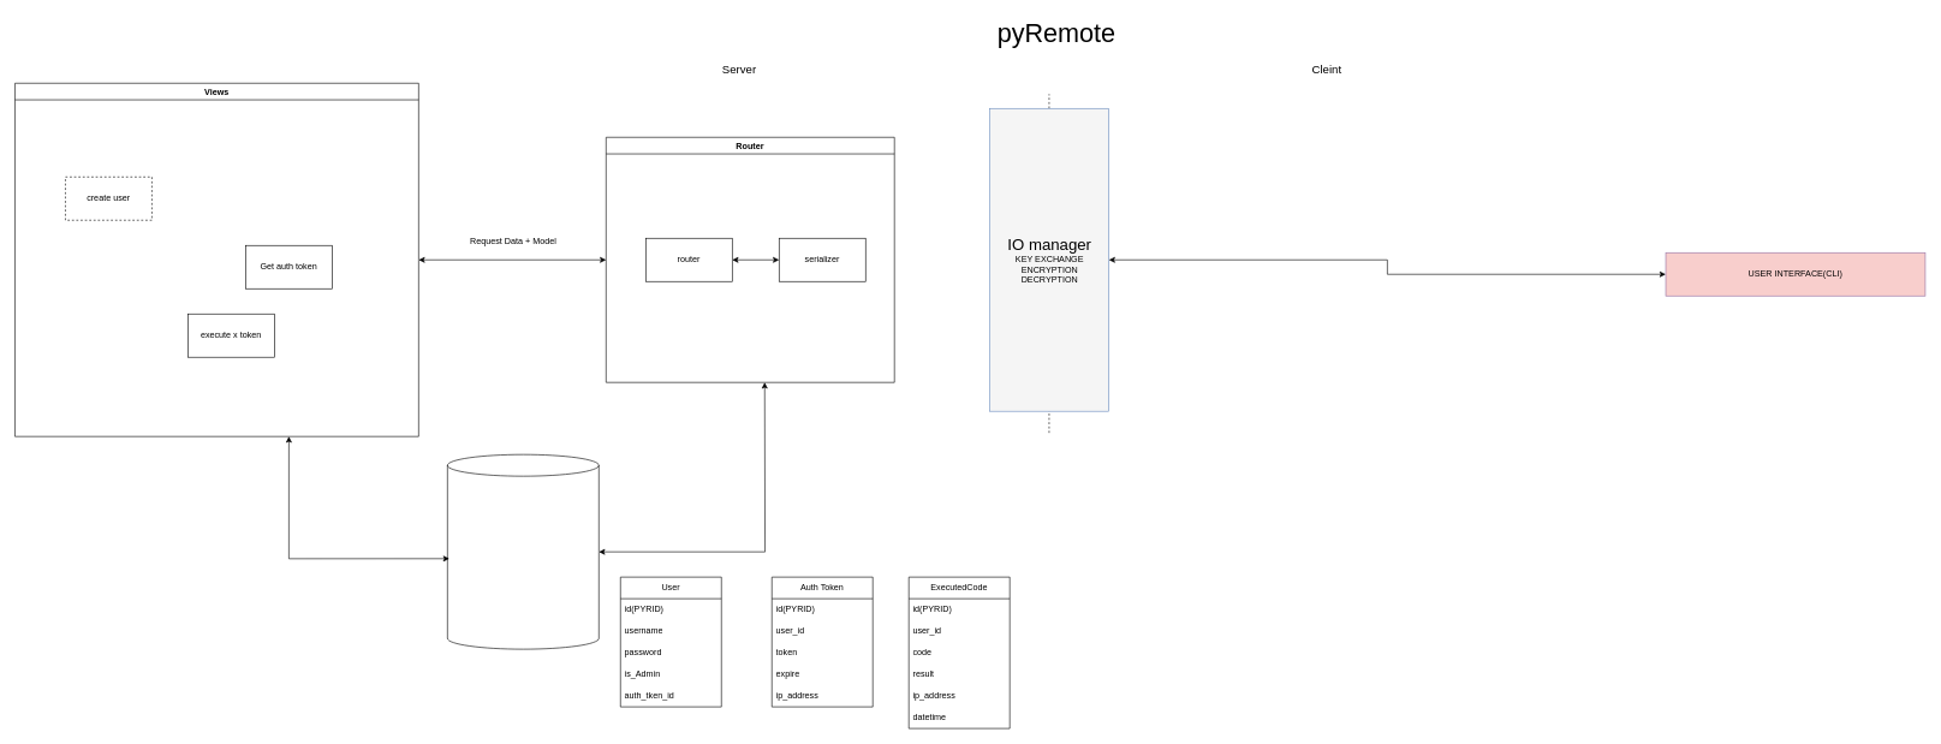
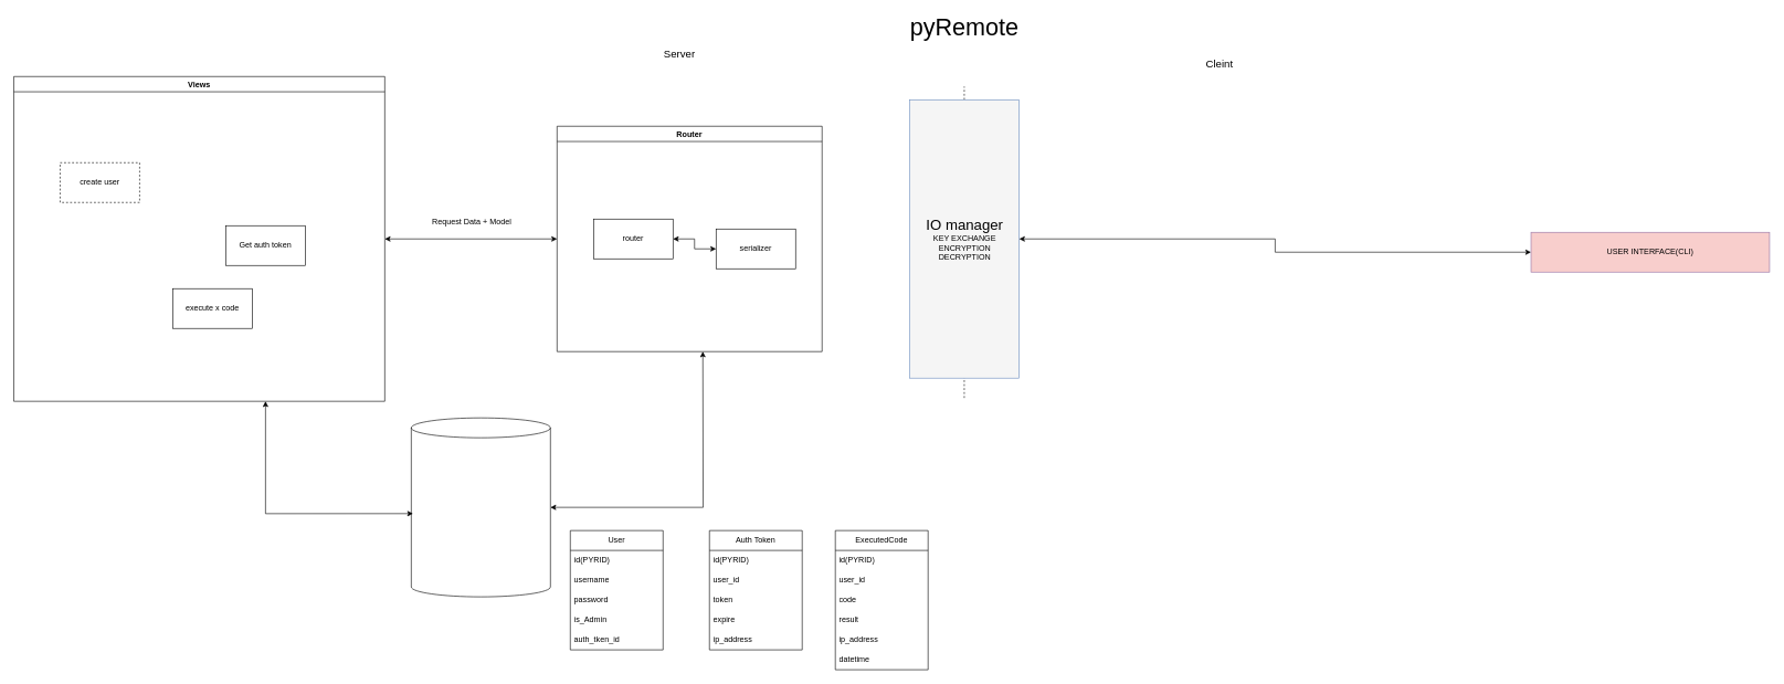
  <mxCell id="0" />
  <mxCell id="1" parent="0" />
- <mxCell id="2" value="pyRemote" style="text;html=1;strokeColor=none;fillColor=none;align=center;verticalAlign=middle;whiteSpace=wrap;rounded=0;fontSize=36;" vertex="1" parent="1"><mxGeometry x="1320" y="25" width="290" height="40" as="geometry" /></mxCell>
+ <mxCell id="2" value="pyRemote" style="text;html=1;strokeColor=none;fillColor=none;align=center;verticalAlign=middle;whiteSpace=wrap;rounded=0;fontSize=36;" vertex="1" parent="1"><mxGeometry x="1310" y="20" width="290" height="40" as="geometry" /></mxCell>
  <mxCell id="3" value="" style="endArrow=none;dashed=1;html=1;rounded=0;" edge="1" parent="1"><mxGeometry width="50" height="50" relative="1" as="geometry"><mxPoint x="1454.58" y="600" as="sourcePoint" /><mxPoint x="1454.58" y="130" as="targetPoint" /></mxGeometry></mxCell>
- <mxCell id="4" value="Server" style="text;html=1;strokeColor=none;fillColor=none;align=center;verticalAlign=middle;whiteSpace=wrap;rounded=0;fontSize=16;" vertex="1" parent="1"><mxGeometry x="995" y="80" width="60" height="30" as="geometry" /></mxCell>
+ <mxCell id="4" value="Server" style="text;html=1;strokeColor=none;fillColor=none;align=center;verticalAlign=middle;whiteSpace=wrap;rounded=0;fontSize=16;" vertex="1" parent="1"><mxGeometry x="995" y="65" width="60" height="30" as="geometry" /></mxCell>
  <mxCell id="5" value="Cleint" style="text;html=1;strokeColor=none;fillColor=none;align=center;verticalAlign=middle;whiteSpace=wrap;rounded=0;fontSize=16;" vertex="1" parent="1"><mxGeometry x="1810" y="80" width="60" height="30" as="geometry" /></mxCell>
  <mxCell id="6" style="edgeStyle=orthogonalEdgeStyle;rounded=0;orthogonalLoop=1;jettySize=auto;html=1;startArrow=classic;startFill=1;" edge="1" parent="1" source="7" target="21"><mxGeometry relative="1" as="geometry" /></mxCell>
  <mxCell id="7" value="&lt;div style=&quot;font-size: 22px;&quot;&gt;IO manager&lt;/div&gt;&lt;div&gt;KEY EXCHANGE&lt;/div&gt;&lt;div&gt;ENCRYPTION&lt;/div&gt;&lt;div&gt;DECRYPTION&lt;br&gt;&lt;/div&gt;" style="rounded=0;whiteSpace=wrap;html=1;fillColor=#f5f5f5;strokeColor=#6c8ebf;" vertex="1" parent="1"><mxGeometry x="1372.5" y="150" width="165" height="420" as="geometry" /></mxCell>
  <mxCell id="8" style="edgeStyle=orthogonalEdgeStyle;rounded=0;orthogonalLoop=1;jettySize=auto;html=1;entryX=1;entryY=0.5;entryDx=0;entryDy=0;startArrow=classic;startFill=1;" edge="1" parent="1" source="9" target="13"><mxGeometry relative="1" as="geometry" /></mxCell>
  <mxCell id="9" value="Router" style="swimlane;whiteSpace=wrap;html=1;" vertex="1" parent="1"><mxGeometry x="840" y="190" width="400" height="340" as="geometry" /></mxCell>
  <mxCell id="10" style="edgeStyle=orthogonalEdgeStyle;rounded=0;orthogonalLoop=1;jettySize=auto;html=1;entryX=1;entryY=0.5;entryDx=0;entryDy=0;startArrow=classic;startFill=1;" edge="1" parent="9" source="11" target="12"><mxGeometry relative="1" as="geometry" /></mxCell>
- <mxCell id="11" value="serializer" style="rounded=0;whiteSpace=wrap;html=1;" vertex="1" parent="9"><mxGeometry x="240" y="140" width="120" height="60" as="geometry" /></mxCell>
+ <mxCell id="11" value="serializer" style="rounded=0;whiteSpace=wrap;html=1;" vertex="1" parent="9"><mxGeometry x="240" y="155" width="120" height="60" as="geometry" /></mxCell>
  <mxCell id="12" value="router" style="rounded=0;whiteSpace=wrap;html=1;" vertex="1" parent="9"><mxGeometry x="55" y="140" width="120" height="60" as="geometry" /></mxCell>
  <mxCell id="13" value="Views" style="swimlane;whiteSpace=wrap;html=1;" vertex="1" parent="1"><mxGeometry x="20" y="115" width="560" height="490" as="geometry" /></mxCell>
  <mxCell id="14" value="Get auth token" style="rounded=0;whiteSpace=wrap;html=1;" vertex="1" parent="13"><mxGeometry x="320" y="225" width="120" height="60" as="geometry" /></mxCell>
  <mxCell id="15" value="create user" style="rounded=0;whiteSpace=wrap;html=1;dashed=1;" vertex="1" parent="13"><mxGeometry x="70" y="130" width="120" height="60" as="geometry" /></mxCell>
- <mxCell id="16" value="execute x token" style="rounded=0;whiteSpace=wrap;html=1;" vertex="1" parent="13"><mxGeometry x="240" y="320" width="120" height="60" as="geometry" /></mxCell>
+ <mxCell id="16" value="execute x code" style="rounded=0;whiteSpace=wrap;html=1;" vertex="1" parent="13"><mxGeometry x="240" y="320" width="120" height="60" as="geometry" /></mxCell>
  <mxCell id="17" style="edgeStyle=orthogonalEdgeStyle;rounded=0;orthogonalLoop=1;jettySize=auto;html=1;startArrow=classic;startFill=1;" edge="1" parent="1" source="18"><mxGeometry relative="1" as="geometry"><mxPoint x="1060" y="530" as="targetPoint" /></mxGeometry></mxCell>
  <mxCell id="18" value="" style="shape=cylinder3;whiteSpace=wrap;html=1;boundedLbl=1;backgroundOutline=1;size=15;" vertex="1" parent="1"><mxGeometry x="620" y="630" width="210" height="270" as="geometry" /></mxCell>
  <mxCell id="19" style="edgeStyle=orthogonalEdgeStyle;rounded=0;orthogonalLoop=1;jettySize=auto;html=1;entryX=0.012;entryY=0.535;entryDx=0;entryDy=0;entryPerimeter=0;startArrow=classic;startFill=1;" edge="1" parent="1" source="13" target="18"><mxGeometry relative="1" as="geometry"><Array as="points"><mxPoint x="400" y="774" /></Array></mxGeometry></mxCell>
  <mxCell id="20" value="Request Data + Model" style="text;html=1;strokeColor=none;fillColor=none;align=center;verticalAlign=middle;whiteSpace=wrap;rounded=0;" vertex="1" parent="1"><mxGeometry x="650" y="320" width="122.5" height="30" as="geometry" /></mxCell>
  <mxCell id="21" value="USER INTERFACE(CLI)" style="rounded=0;whiteSpace=wrap;html=1;fillColor=#f8cecc;strokeColor=#9673a6;" vertex="1" parent="1"><mxGeometry x="2310" y="350" width="360" height="60" as="geometry" /></mxCell>
  <mxCell id="22" value="User" style="swimlane;fontStyle=0;childLayout=stackLayout;horizontal=1;startSize=30;horizontalStack=0;resizeParent=1;resizeParentMax=0;resizeLast=0;collapsible=1;marginBottom=0;whiteSpace=wrap;html=1;" vertex="1" parent="1"><mxGeometry x="860" y="800" width="140" height="180" as="geometry" /></mxCell>
  <mxCell id="23" value="id(PYRID)" style="text;strokeColor=none;fillColor=none;align=left;verticalAlign=middle;spacingLeft=4;spacingRight=4;overflow=hidden;points=[[0,0.5],[1,0.5]];portConstraint=eastwest;rotatable=0;whiteSpace=wrap;html=1;" vertex="1" parent="22"><mxGeometry y="30" width="140" height="30" as="geometry" /></mxCell>
  <mxCell id="24" value="username" style="text;strokeColor=none;fillColor=none;align=left;verticalAlign=middle;spacingLeft=4;spacingRight=4;overflow=hidden;points=[[0,0.5],[1,0.5]];portConstraint=eastwest;rotatable=0;whiteSpace=wrap;html=1;" vertex="1" parent="22"><mxGeometry y="60" width="140" height="30" as="geometry" /></mxCell>
  <mxCell id="25" value="&lt;div&gt;password&lt;/div&gt;" style="text;strokeColor=none;fillColor=none;align=left;verticalAlign=middle;spacingLeft=4;spacingRight=4;overflow=hidden;points=[[0,0.5],[1,0.5]];portConstraint=eastwest;rotatable=0;whiteSpace=wrap;html=1;" vertex="1" parent="22"><mxGeometry y="90" width="140" height="30" as="geometry" /></mxCell>
  <mxCell id="26" value="is_Admin" style="text;strokeColor=none;fillColor=none;align=left;verticalAlign=middle;spacingLeft=4;spacingRight=4;overflow=hidden;points=[[0,0.5],[1,0.5]];portConstraint=eastwest;rotatable=0;whiteSpace=wrap;html=1;" vertex="1" parent="22"><mxGeometry y="120" width="140" height="30" as="geometry" /></mxCell>
  <mxCell id="27" value="auth_tken_id" style="text;strokeColor=none;fillColor=none;align=left;verticalAlign=middle;spacingLeft=4;spacingRight=4;overflow=hidden;points=[[0,0.5],[1,0.5]];portConstraint=eastwest;rotatable=0;whiteSpace=wrap;html=1;" vertex="1" parent="22"><mxGeometry y="150" width="140" height="30" as="geometry" /></mxCell>
  <mxCell id="28" value="Auth Token" style="swimlane;fontStyle=0;childLayout=stackLayout;horizontal=1;startSize=30;horizontalStack=0;resizeParent=1;resizeParentMax=0;resizeLast=0;collapsible=1;marginBottom=0;whiteSpace=wrap;html=1;" vertex="1" parent="1"><mxGeometry x="1070" y="800" width="140" height="180" as="geometry" /></mxCell>
  <mxCell id="29" value="id(PYRID)" style="text;strokeColor=none;fillColor=none;align=left;verticalAlign=middle;spacingLeft=4;spacingRight=4;overflow=hidden;points=[[0,0.5],[1,0.5]];portConstraint=eastwest;rotatable=0;whiteSpace=wrap;html=1;" vertex="1" parent="28"><mxGeometry y="30" width="140" height="30" as="geometry" /></mxCell>
  <mxCell id="30" value="user_id" style="text;strokeColor=none;fillColor=none;align=left;verticalAlign=middle;spacingLeft=4;spacingRight=4;overflow=hidden;points=[[0,0.5],[1,0.5]];portConstraint=eastwest;rotatable=0;whiteSpace=wrap;html=1;" vertex="1" parent="28"><mxGeometry y="60" width="140" height="30" as="geometry" /></mxCell>
  <mxCell id="31" value="token" style="text;strokeColor=none;fillColor=none;align=left;verticalAlign=middle;spacingLeft=4;spacingRight=4;overflow=hidden;points=[[0,0.5],[1,0.5]];portConstraint=eastwest;rotatable=0;whiteSpace=wrap;html=1;" vertex="1" parent="28"><mxGeometry y="90" width="140" height="30" as="geometry" /></mxCell>
  <mxCell id="32" value="expire" style="text;strokeColor=none;fillColor=none;align=left;verticalAlign=middle;spacingLeft=4;spacingRight=4;overflow=hidden;points=[[0,0.5],[1,0.5]];portConstraint=eastwest;rotatable=0;whiteSpace=wrap;html=1;" vertex="1" parent="28"><mxGeometry y="120" width="140" height="30" as="geometry" /></mxCell>
  <mxCell id="33" value="ip_address" style="text;strokeColor=none;fillColor=none;align=left;verticalAlign=middle;spacingLeft=4;spacingRight=4;overflow=hidden;points=[[0,0.5],[1,0.5]];portConstraint=eastwest;rotatable=0;whiteSpace=wrap;html=1;" vertex="1" parent="28"><mxGeometry y="150" width="140" height="30" as="geometry" /></mxCell>
  <mxCell id="34" value="ExecutedCode" style="swimlane;fontStyle=0;childLayout=stackLayout;horizontal=1;startSize=30;horizontalStack=0;resizeParent=1;resizeParentMax=0;resizeLast=0;collapsible=1;marginBottom=0;whiteSpace=wrap;html=1;" vertex="1" parent="1"><mxGeometry x="1260" y="800" width="140" height="210" as="geometry" /></mxCell>
  <mxCell id="35" value="id(PYRID)" style="text;strokeColor=none;fillColor=none;align=left;verticalAlign=middle;spacingLeft=4;spacingRight=4;overflow=hidden;points=[[0,0.5],[1,0.5]];portConstraint=eastwest;rotatable=0;whiteSpace=wrap;html=1;" vertex="1" parent="34"><mxGeometry y="30" width="140" height="30" as="geometry" /></mxCell>
  <mxCell id="36" value="user_id" style="text;strokeColor=none;fillColor=none;align=left;verticalAlign=middle;spacingLeft=4;spacingRight=4;overflow=hidden;points=[[0,0.5],[1,0.5]];portConstraint=eastwest;rotatable=0;whiteSpace=wrap;html=1;" vertex="1" parent="34"><mxGeometry y="60" width="140" height="30" as="geometry" /></mxCell>
  <mxCell id="37" value="code" style="text;strokeColor=none;fillColor=none;align=left;verticalAlign=middle;spacingLeft=4;spacingRight=4;overflow=hidden;points=[[0,0.5],[1,0.5]];portConstraint=eastwest;rotatable=0;whiteSpace=wrap;html=1;" vertex="1" parent="34"><mxGeometry y="90" width="140" height="30" as="geometry" /></mxCell>
  <mxCell id="38" value="result" style="text;strokeColor=none;fillColor=none;align=left;verticalAlign=middle;spacingLeft=4;spacingRight=4;overflow=hidden;points=[[0,0.5],[1,0.5]];portConstraint=eastwest;rotatable=0;whiteSpace=wrap;html=1;" vertex="1" parent="34"><mxGeometry y="120" width="140" height="30" as="geometry" /></mxCell>
  <mxCell id="39" value="ip_address" style="text;strokeColor=none;fillColor=none;align=left;verticalAlign=middle;spacingLeft=4;spacingRight=4;overflow=hidden;points=[[0,0.5],[1,0.5]];portConstraint=eastwest;rotatable=0;whiteSpace=wrap;html=1;" vertex="1" parent="34"><mxGeometry y="150" width="140" height="30" as="geometry" /></mxCell>
  <mxCell id="40" value="datetime" style="text;strokeColor=none;fillColor=none;align=left;verticalAlign=middle;spacingLeft=4;spacingRight=4;overflow=hidden;points=[[0,0.5],[1,0.5]];portConstraint=eastwest;rotatable=0;whiteSpace=wrap;html=1;" vertex="1" parent="34"><mxGeometry y="180" width="140" height="30" as="geometry" /></mxCell>
